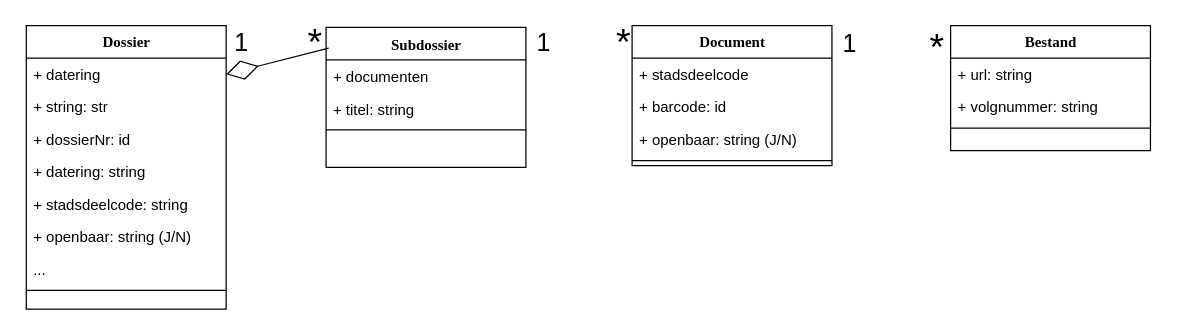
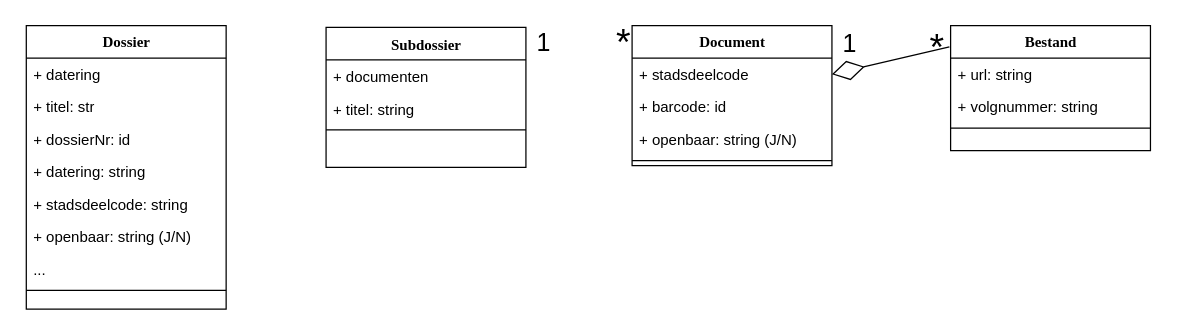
  <mxCell id="0" />
  <mxCell id="1" parent="0" />
  <mxCell id="2" value="Dossier" style="swimlane;html=1;fontStyle=1;align=center;verticalAlign=top;childLayout=stackLayout;horizontal=1;startSize=26;horizontalStack=0;resizeParent=1;resizeLast=0;collapsible=1;marginBottom=0;swimlaneFillColor=#ffffff;rounded=0;shadow=0;comic=0;labelBackgroundColor=none;strokeColor=#000000;strokeWidth=1;fillColor=none;fontFamily=Verdana;fontSize=12;fontColor=#000000;" parent="1" vertex="1"><mxGeometry x="20" y="20" width="160" height="227" as="geometry" /></mxCell>
  <mxCell id="3" value="+ datering" style="text;html=1;strokeColor=none;fillColor=none;align=left;verticalAlign=top;spacingLeft=4;spacingRight=4;whiteSpace=wrap;overflow=hidden;rotatable=0;points=[[0,0.5],[1,0.5]];portConstraint=eastwest;" vertex="1" parent="2"><mxGeometry y="26" width="160" height="26" as="geometry" /></mxCell>
- <mxCell id="4" value="+ string: str" style="text;html=1;strokeColor=none;fillColor=none;align=left;verticalAlign=top;spacingLeft=4;spacingRight=4;whiteSpace=wrap;overflow=hidden;rotatable=0;points=[[0,0.5],[1,0.5]];portConstraint=eastwest;" parent="2" vertex="1"><mxGeometry y="52" width="160" height="26" as="geometry" /></mxCell>
+ <mxCell id="4" value="+ titel: str" style="text;html=1;strokeColor=none;fillColor=none;align=left;verticalAlign=top;spacingLeft=4;spacingRight=4;whiteSpace=wrap;overflow=hidden;rotatable=0;points=[[0,0.5],[1,0.5]];portConstraint=eastwest;" parent="2" vertex="1"><mxGeometry y="52" width="160" height="26" as="geometry" /></mxCell>
  <mxCell id="5" value="+ dossierNr: id" style="text;html=1;strokeColor=none;fillColor=none;align=left;verticalAlign=top;spacingLeft=4;spacingRight=4;whiteSpace=wrap;overflow=hidden;rotatable=0;points=[[0,0.5],[1,0.5]];portConstraint=eastwest;" vertex="1" parent="2"><mxGeometry y="78" width="160" height="26" as="geometry" /></mxCell>
  <mxCell id="6" value="+ datering: string" style="text;html=1;strokeColor=none;fillColor=none;align=left;verticalAlign=top;spacingLeft=4;spacingRight=4;whiteSpace=wrap;overflow=hidden;rotatable=0;points=[[0,0.5],[1,0.5]];portConstraint=eastwest;" parent="2" vertex="1"><mxGeometry y="104" width="160" height="26" as="geometry" /></mxCell>
  <mxCell id="7" value="+ stadsdeelcode: string" style="text;html=1;strokeColor=none;fillColor=none;align=left;verticalAlign=top;spacingLeft=4;spacingRight=4;whiteSpace=wrap;overflow=hidden;rotatable=0;points=[[0,0.5],[1,0.5]];portConstraint=eastwest;" parent="2" vertex="1"><mxGeometry y="130" width="160" height="26" as="geometry" /></mxCell>
  <mxCell id="8" value="+ openbaar: string (J/N)" style="text;html=1;strokeColor=none;fillColor=none;align=left;verticalAlign=top;spacingLeft=4;spacingRight=4;whiteSpace=wrap;overflow=hidden;rotatable=0;points=[[0,0.5],[1,0.5]];portConstraint=eastwest;" vertex="1" parent="2"><mxGeometry y="156" width="160" height="26" as="geometry" /></mxCell>
  <mxCell id="9" value="&lt;div&gt;...&lt;/div&gt;" style="text;html=1;strokeColor=none;fillColor=none;align=left;verticalAlign=top;spacingLeft=4;spacingRight=4;whiteSpace=wrap;overflow=hidden;rotatable=0;points=[[0,0.5],[1,0.5]];portConstraint=eastwest;" parent="2" vertex="1"><mxGeometry y="182" width="160" height="26" as="geometry" /></mxCell>
  <mxCell id="10" value="" style="line;html=1;strokeWidth=1;fillColor=none;align=left;verticalAlign=middle;spacingTop=-1;spacingLeft=3;spacingRight=3;rotatable=0;labelPosition=right;points=[];portConstraint=eastwest;" parent="2" vertex="1"><mxGeometry y="208" width="160" height="8" as="geometry" /></mxCell>
  <mxCell id="11" value="Document" style="swimlane;html=1;fontStyle=1;align=center;verticalAlign=top;childLayout=stackLayout;horizontal=1;startSize=26;horizontalStack=0;resizeParent=1;resizeLast=0;collapsible=1;marginBottom=0;swimlaneFillColor=#ffffff;rounded=0;shadow=0;comic=0;labelBackgroundColor=none;strokeColor=#000000;strokeWidth=1;fillColor=none;fontFamily=Verdana;fontSize=12;fontColor=#000000;" vertex="1" parent="1"><mxGeometry x="505" y="20" width="160" height="112" as="geometry" /></mxCell>
  <mxCell id="12" value="+ stadsdeelcode" style="text;html=1;strokeColor=none;fillColor=none;align=left;verticalAlign=top;spacingLeft=4;spacingRight=4;whiteSpace=wrap;overflow=hidden;rotatable=0;points=[[0,0.5],[1,0.5]];portConstraint=eastwest;" vertex="1" parent="11"><mxGeometry y="26" width="160" height="26" as="geometry" /></mxCell>
  <mxCell id="13" value="+ barcode: id" style="text;html=1;strokeColor=none;fillColor=none;align=left;verticalAlign=top;spacingLeft=4;spacingRight=4;whiteSpace=wrap;overflow=hidden;rotatable=0;points=[[0,0.5],[1,0.5]];portConstraint=eastwest;" vertex="1" parent="11"><mxGeometry y="52" width="160" height="26" as="geometry" /></mxCell>
  <mxCell id="14" value="+ openbaar: string (J/N)" style="text;html=1;strokeColor=none;fillColor=none;align=left;verticalAlign=top;spacingLeft=4;spacingRight=4;whiteSpace=wrap;overflow=hidden;rotatable=0;points=[[0,0.5],[1,0.5]];portConstraint=eastwest;" vertex="1" parent="11"><mxGeometry y="78" width="160" height="26" as="geometry" /></mxCell>
  <mxCell id="15" value="" style="line;html=1;strokeWidth=1;fillColor=none;align=left;verticalAlign=middle;spacingTop=-1;spacingLeft=3;spacingRight=3;rotatable=0;labelPosition=right;points=[];portConstraint=eastwest;" vertex="1" parent="11"><mxGeometry y="104" width="160" height="8" as="geometry" /></mxCell>
  <mxCell id="16" value="Bestand" style="swimlane;html=1;fontStyle=1;align=center;verticalAlign=top;childLayout=stackLayout;horizontal=1;startSize=26;horizontalStack=0;resizeParent=1;resizeLast=0;collapsible=1;marginBottom=0;swimlaneFillColor=#ffffff;rounded=0;shadow=0;comic=0;labelBackgroundColor=none;strokeColor=#000000;strokeWidth=1;fillColor=none;fontFamily=Verdana;fontSize=12;fontColor=#000000;" vertex="1" parent="1"><mxGeometry x="760" y="20" width="160" height="100" as="geometry" /></mxCell>
  <mxCell id="17" value="+ url: string" style="text;html=1;strokeColor=none;fillColor=none;align=left;verticalAlign=top;spacingLeft=4;spacingRight=4;whiteSpace=wrap;overflow=hidden;rotatable=0;points=[[0,0.5],[1,0.5]];portConstraint=eastwest;" vertex="1" parent="16"><mxGeometry y="26" width="160" height="26" as="geometry" /></mxCell>
  <mxCell id="18" value="+ volgnummer: string" style="text;html=1;strokeColor=none;fillColor=none;align=left;verticalAlign=top;spacingLeft=4;spacingRight=4;whiteSpace=wrap;overflow=hidden;rotatable=0;points=[[0,0.5],[1,0.5]];portConstraint=eastwest;" vertex="1" parent="16"><mxGeometry y="52" width="160" height="26" as="geometry" /></mxCell>
  <mxCell id="19" value="" style="line;html=1;strokeWidth=1;fillColor=none;align=left;verticalAlign=middle;spacingTop=-1;spacingLeft=3;spacingRight=3;rotatable=0;labelPosition=right;points=[];portConstraint=eastwest;" vertex="1" parent="16"><mxGeometry y="78" width="160" height="8" as="geometry" /></mxCell>
- <mxCell id="20" value="" style="endArrow=diamondThin;endFill=0;endSize=24;html=1;exitX=0.013;exitY=0.147;exitDx=0;exitDy=0;entryX=1;entryY=0.5;entryDx=0;entryDy=0;exitPerimeter=0;" edge="1" parent="1" source="26" target="3"><mxGeometry width="160" relative="1" as="geometry"><mxPoint x="280" y="52.5" as="sourcePoint" /><mxPoint x="290" y="69" as="targetPoint" /></mxGeometry></mxCell>
- <mxCell id="21" value="1" style="text;html=1;resizable=0;points=[];align=center;verticalAlign=middle;labelBackgroundColor=none;fontSize=20;" vertex="1" connectable="0" parent="20"><mxGeometry x="0.681" relative="1" as="geometry"><mxPoint x="-1.5" y="-23.5" as="offset" /></mxGeometry></mxCell>
- <mxCell id="22" value="*" style="text;html=1;resizable=0;points=[];align=center;verticalAlign=middle;labelBackgroundColor=none;fontSize=30;" vertex="1" connectable="0" parent="20"><mxGeometry x="-0.673" y="2" relative="1" as="geometry"><mxPoint x="1" y="-10.5" as="offset" /></mxGeometry></mxCell>
+ <mxCell id="23" value="" style="endArrow=diamondThin;endFill=0;endSize=24;html=1;exitX=-0.006;exitY=0.17;exitDx=0;exitDy=0;entryX=1;entryY=0.5;entryDx=0;entryDy=0;exitPerimeter=0;" edge="1" parent="1" source="16" target="12"><mxGeometry width="160" relative="1" as="geometry"><mxPoint x="310" y="89" as="sourcePoint" /><mxPoint x="210" y="89" as="targetPoint" /></mxGeometry></mxCell>
  <mxCell id="24" value="+ titel: string" style="text;html=1;strokeColor=none;fillColor=none;align=left;verticalAlign=top;spacingLeft=4;spacingRight=4;whiteSpace=wrap;overflow=hidden;rotatable=0;points=[[0,0.5],[1,0.5]];portConstraint=eastwest;" vertex="1" parent="1"><mxGeometry x="280" y="46" width="160" height="26" as="geometry" /></mxCell>
  <mxCell id="25" value="+ titel: string" style="text;html=1;strokeColor=none;fillColor=none;align=left;verticalAlign=top;spacingLeft=4;spacingRight=4;whiteSpace=wrap;overflow=hidden;rotatable=0;points=[[0,0.5],[1,0.5]];portConstraint=eastwest;" vertex="1" parent="1"><mxGeometry x="280" y="63" width="160" height="26" as="geometry" /></mxCell>
  <mxCell id="26" value="Subdossier" style="swimlane;html=1;fontStyle=1;align=center;verticalAlign=top;childLayout=stackLayout;horizontal=1;startSize=26;horizontalStack=0;resizeParent=1;resizeLast=0;collapsible=1;marginBottom=0;swimlaneFillColor=#ffffff;rounded=0;shadow=0;comic=0;labelBackgroundColor=none;strokeColor=#000000;strokeWidth=1;fillColor=none;fontFamily=Verdana;fontSize=12;fontColor=#000000;" vertex="1" parent="1"><mxGeometry x="260" y="21.5" width="160" height="112" as="geometry" /></mxCell>
  <mxCell id="27" value="+ documenten" style="text;html=1;strokeColor=none;fillColor=none;align=left;verticalAlign=top;spacingLeft=4;spacingRight=4;whiteSpace=wrap;overflow=hidden;rotatable=0;points=[[0,0.5],[1,0.5]];portConstraint=eastwest;" vertex="1" parent="26"><mxGeometry y="26" width="160" height="26" as="geometry" /></mxCell>
  <mxCell id="28" value="+ titel: string" style="text;html=1;strokeColor=none;fillColor=none;align=left;verticalAlign=top;spacingLeft=4;spacingRight=4;whiteSpace=wrap;overflow=hidden;rotatable=0;points=[[0,0.5],[1,0.5]];portConstraint=eastwest;" vertex="1" parent="26"><mxGeometry y="52" width="160" height="26" as="geometry" /></mxCell>
  <mxCell id="29" value="" style="line;html=1;strokeWidth=1;fillColor=none;align=left;verticalAlign=middle;spacingTop=-1;spacingLeft=3;spacingRight=3;rotatable=0;labelPosition=right;points=[];portConstraint=eastwest;" vertex="1" parent="26"><mxGeometry y="78" width="160" height="8" as="geometry" /></mxCell>
  <mxCell id="30" value="*" style="text;html=1;resizable=0;points=[];align=center;verticalAlign=middle;labelBackgroundColor=none;fontSize=30;" vertex="1" connectable="0" parent="1"><mxGeometry x="496.015" y="42.877" as="geometry"><mxPoint x="1" y="-10.5" as="offset" /></mxGeometry></mxCell>
  <mxCell id="31" value="*" style="text;html=1;resizable=0;points=[];align=center;verticalAlign=middle;labelBackgroundColor=none;fontSize=30;" vertex="1" connectable="0" parent="1"><mxGeometry x="747.015" y="46.877" as="geometry"><mxPoint x="1" y="-10.5" as="offset" /></mxGeometry></mxCell>
  <mxCell id="32" value="1" style="text;html=1;resizable=0;points=[];align=center;verticalAlign=middle;labelBackgroundColor=none;fontSize=20;" vertex="1" connectable="0" parent="1"><mxGeometry x="434.803" y="56.091" as="geometry"><mxPoint x="-1.5" y="-23.5" as="offset" /></mxGeometry></mxCell>
  <mxCell id="33" value="1" style="text;html=1;resizable=0;points=[];align=center;verticalAlign=middle;labelBackgroundColor=none;fontSize=20;" vertex="1" connectable="0" parent="1"><mxGeometry x="679.803" y="57.091" as="geometry"><mxPoint x="-1.5" y="-23.5" as="offset" /></mxGeometry></mxCell>
